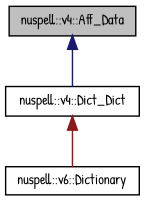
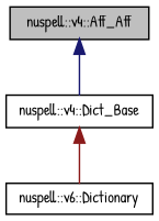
  digraph {
    fontname="Patrick Hand"
    node [color=black fillcolor=white fontname="Patrick Hand" fontsize=10 shape=record style=filled]
    edge [dir=back fontname="Patrick Hand" fontsize=10 labelfontname=Helvetica labelfontsize=10 style=solid]
-   n1 [fillcolor=grey75 fontcolor=black height=0.2 label="nuspell::v4::Aff_Data" width=0.4]
-   n2 [height=0.2 label="nuspell::v4::Dict_Dict" width=0.4]
+   n1 [fillcolor=grey75 fontcolor=black height=0.2 label="nuspell::v4::Aff_Aff" width=0.4]
+   n2 [height=0.2 label="nuspell::v4::Dict_Base" width=0.4]
    n3 [height=0.2 label="nuspell::v6::Dictionary" width=0.4]
    n1 -> n2 [color=midnightblue]
    n2 -> n3 [color=firebrick4]
  }
